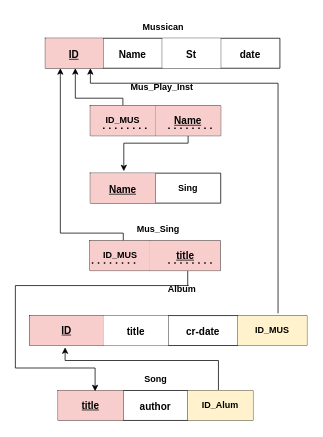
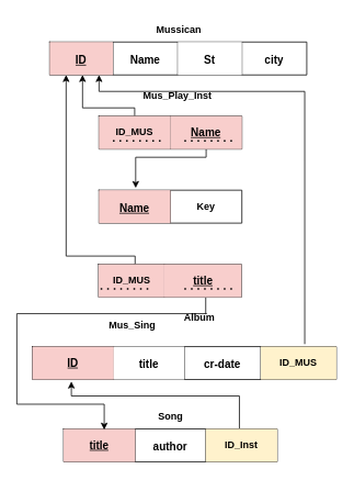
  <mxCell id="0" />
  <mxCell id="1" parent="0" />
  <mxCell id="2" value="" style="shape=table;html=1;whiteSpace=wrap;startSize=0;container=1;collapsible=0;childLayout=tableLayout;rounded=0;fontStyle=1" vertex="1" parent="1"><mxGeometry x="39" y="420" width="370" height="40" as="geometry" /></mxCell>
  <mxCell id="3" value="" style="shape=tableRow;horizontal=0;startSize=0;swimlaneHead=0;swimlaneBody=0;top=0;left=0;bottom=0;right=0;collapsible=0;dropTarget=0;fillColor=none;points=[[0,0.5],[1,0.5]];portConstraint=eastwest;rounded=0;fontStyle=1" vertex="1" parent="2"><mxGeometry width="370" height="40" as="geometry" /></mxCell>
  <mxCell id="4" value="&lt;u&gt;&lt;span style=&quot;font-size: 10pt;&quot;&gt;ID&lt;/span&gt;&lt;/u&gt;" style="shape=partialRectangle;html=1;whiteSpace=wrap;connectable=0;fillColor=#f8cecc;top=0;left=0;bottom=0;right=0;overflow=hidden;strokeColor=#000000;rounded=0;fontStyle=1" vertex="1" parent="3"><mxGeometry width="99" height="40" as="geometry"><mxRectangle width="99" height="40" as="alternateBounds" /></mxGeometry></mxCell>
  <mxCell id="5" value="&lt;p style=&quot;direction: ltr; unicode-bidi: embed;&quot; align=&quot;center&quot; class=&quot;MsoNormal&quot;&gt;&lt;span style=&quot;font-size:10.0pt&quot;&gt;title&lt;/span&gt;&lt;/p&gt;" style="shape=partialRectangle;html=1;whiteSpace=wrap;connectable=0;top=0;left=0;bottom=0;right=0;overflow=hidden;rounded=0;fontStyle=1" vertex="1" parent="3"><mxGeometry x="99" width="86" height="40" as="geometry"><mxRectangle width="86" height="40" as="alternateBounds" /></mxGeometry></mxCell>
  <mxCell id="6" value="&lt;p style=&quot;direction: ltr; unicode-bidi: embed;&quot; align=&quot;center&quot; class=&quot;MsoNormal&quot;&gt;&lt;span style=&quot;font-size:10.0pt&quot;&gt;cr-date&lt;/span&gt;&lt;/p&gt;" style="shape=partialRectangle;html=1;whiteSpace=wrap;connectable=0;fillColor=none;top=0;left=0;bottom=0;right=0;overflow=hidden;rounded=0;fontStyle=1" vertex="1" parent="3"><mxGeometry x="185" width="93" height="40" as="geometry"><mxRectangle width="93" height="40" as="alternateBounds" /></mxGeometry></mxCell>
  <mxCell id="7" value="ID_MUS" style="shape=partialRectangle;html=1;whiteSpace=wrap;connectable=0;fillColor=#fff2cc;top=0;left=0;bottom=0;right=0;overflow=hidden;rounded=0;strokeColor=#d6b656;fontStyle=1" vertex="1" parent="3"><mxGeometry x="278" width="92" height="40" as="geometry"><mxRectangle width="92" height="40" as="alternateBounds" /></mxGeometry></mxCell>
  <mxCell id="8" value="" style="shape=table;html=1;whiteSpace=wrap;startSize=0;container=1;collapsible=0;childLayout=tableLayout;rounded=0;fontStyle=1" vertex="1" parent="1"><mxGeometry x="60" y="50" width="313" height="40" as="geometry" /></mxCell>
  <mxCell id="9" value="" style="shape=tableRow;horizontal=0;startSize=0;swimlaneHead=0;swimlaneBody=0;top=0;left=0;bottom=0;right=0;collapsible=0;dropTarget=0;fillColor=none;points=[[0,0.5],[1,0.5]];portConstraint=eastwest;dashed=1;rounded=0;fontStyle=1" vertex="1" parent="8"><mxGeometry width="313" height="40" as="geometry" /></mxCell>
  <mxCell id="10" value="&lt;p style=&quot;direction: ltr; unicode-bidi: embed;&quot; align=&quot;center&quot; class=&quot;MsoNormal&quot;&gt;&lt;u&gt;&lt;span style=&quot;font-size:10.0pt&quot;&gt;ID&lt;/span&gt;&lt;/u&gt;&lt;/p&gt;" style="shape=partialRectangle;html=1;whiteSpace=wrap;connectable=0;fillColor=#f8cecc;top=0;left=0;bottom=0;right=0;overflow=hidden;strokeColor=#b85450;rounded=0;fontStyle=1" vertex="1" parent="9"><mxGeometry width="77" height="40" as="geometry"><mxRectangle width="77" height="40" as="alternateBounds" /></mxGeometry></mxCell>
  <mxCell id="11" value="&lt;p style=&quot;direction: ltr; unicode-bidi: embed;&quot; align=&quot;center&quot; class=&quot;MsoNormal&quot;&gt;&lt;span style=&quot;font-size:10.0pt&quot;&gt;Name&lt;/span&gt;&lt;/p&gt;" style="shape=partialRectangle;html=1;whiteSpace=wrap;connectable=0;fillColor=none;top=0;left=0;bottom=0;right=0;overflow=hidden;rounded=0;fontStyle=1" vertex="1" parent="9"><mxGeometry x="77" width="79" height="40" as="geometry"><mxRectangle width="79" height="40" as="alternateBounds" /></mxGeometry></mxCell>
  <mxCell id="12" value="&lt;p style=&quot;direction: ltr; unicode-bidi: embed;&quot; align=&quot;center&quot; class=&quot;MsoNormal&quot;&gt;&lt;span style=&quot;font-size:10.0pt&quot;&gt;St&lt;/span&gt;&lt;/p&gt;" style="shape=partialRectangle;html=1;whiteSpace=wrap;connectable=0;top=0;left=0;bottom=0;right=0;overflow=hidden;rounded=0;fontStyle=1" vertex="1" parent="9"><mxGeometry x="156" width="78" height="40" as="geometry"><mxRectangle width="78" height="40" as="alternateBounds" /></mxGeometry></mxCell>
- <mxCell id="13" value="&lt;p style=&quot;direction: ltr; unicode-bidi: embed;&quot; align=&quot;center&quot; class=&quot;MsoNormal&quot;&gt;&lt;span style=&quot;font-size:10.0pt&quot;&gt;date&lt;/span&gt;&lt;/p&gt;" style="shape=partialRectangle;html=1;whiteSpace=wrap;connectable=0;fillColor=none;top=0;left=0;bottom=0;right=0;overflow=hidden;rounded=0;fontStyle=1" vertex="1" parent="9"><mxGeometry x="234" width="79" height="40" as="geometry"><mxRectangle width="79" height="40" as="alternateBounds" /></mxGeometry></mxCell>
+ <mxCell id="13" value="&lt;p style=&quot;direction: ltr; unicode-bidi: embed;&quot; align=&quot;center&quot; class=&quot;MsoNormal&quot;&gt;&lt;span style=&quot;font-size:10.0pt&quot;&gt;city&lt;/span&gt;&lt;/p&gt;" style="shape=partialRectangle;html=1;whiteSpace=wrap;connectable=0;fillColor=none;top=0;left=0;bottom=0;right=0;overflow=hidden;rounded=0;fontStyle=1" vertex="1" parent="9"><mxGeometry x="234" width="79" height="40" as="geometry"><mxRectangle width="79" height="40" as="alternateBounds" /></mxGeometry></mxCell>
  <mxCell id="14" style="edgeStyle=orthogonalEdgeStyle;rounded=0;orthogonalLoop=1;jettySize=auto;html=1;exitX=0.25;exitY=0;exitDx=0;exitDy=0;fontStyle=1" edge="1" parent="1" source="16"><mxGeometry relative="1" as="geometry"><mxPoint x="100" y="90" as="targetPoint" /><Array as="points"><mxPoint x="164" y="130" /><mxPoint x="100" y="130" /><mxPoint x="100" y="92" /></Array></mxGeometry></mxCell>
  <mxCell id="15" style="edgeStyle=orthogonalEdgeStyle;rounded=0;orthogonalLoop=1;jettySize=auto;html=1;exitX=0.75;exitY=1;exitDx=0;exitDy=0;entryX=0.257;entryY=-0.065;entryDx=0;entryDy=0;entryPerimeter=0;fontStyle=1" edge="1" parent="1" source="16" target="27"><mxGeometry relative="1" as="geometry"><Array as="points"><mxPoint x="251" y="190" /><mxPoint x="165" y="190" /></Array></mxGeometry></mxCell>
  <mxCell id="16" value="" style="shape=table;html=1;whiteSpace=wrap;startSize=0;container=1;collapsible=0;childLayout=tableLayout;rounded=0;fontStyle=1" vertex="1" parent="1"><mxGeometry x="120" y="140" width="174" height="40" as="geometry" /></mxCell>
  <mxCell id="17" value="" style="shape=tableRow;horizontal=0;startSize=0;swimlaneHead=0;swimlaneBody=0;top=0;left=0;bottom=0;right=0;collapsible=0;dropTarget=0;fillColor=none;points=[[0,0.5],[1,0.5]];portConstraint=eastwest;rounded=0;fontStyle=1" vertex="1" parent="16"><mxGeometry width="174" height="40" as="geometry" /></mxCell>
  <mxCell id="18" value="ID_MUS" style="shape=partialRectangle;html=1;whiteSpace=wrap;connectable=0;fillColor=#f8cecc;top=0;left=0;bottom=0;right=0;overflow=hidden;strokeColor=#b85450;rounded=0;fontStyle=1" vertex="1" parent="17"><mxGeometry width="87" height="40" as="geometry"><mxRectangle width="87" height="40" as="alternateBounds" /></mxGeometry></mxCell>
  <mxCell id="19" value="&lt;u&gt;&lt;span style=&quot;font-size: 10pt;&quot;&gt;Name&lt;/span&gt;&lt;/u&gt;" style="shape=partialRectangle;html=1;whiteSpace=wrap;connectable=0;fillColor=#f8cecc;top=0;left=0;bottom=0;right=0;overflow=hidden;rounded=0;strokeColor=#b85450;fontStyle=1" vertex="1" parent="17"><mxGeometry x="87" width="87" height="40" as="geometry"><mxRectangle width="87" height="40" as="alternateBounds" /></mxGeometry></mxCell>
  <mxCell id="20" style="edgeStyle=orthogonalEdgeStyle;rounded=0;orthogonalLoop=1;jettySize=auto;html=1;exitX=0.823;exitY=-0.015;exitDx=0;exitDy=0;entryX=0.128;entryY=1.06;entryDx=0;entryDy=0;entryPerimeter=0;exitPerimeter=0;fontStyle=1" edge="1" parent="1" source="22" target="2"><mxGeometry relative="1" as="geometry"><Array as="points"><mxPoint x="291" y="480" /><mxPoint x="86" y="480" /></Array></mxGeometry></mxCell>
  <mxCell id="21" value="" style="shape=table;html=1;whiteSpace=wrap;startSize=0;container=1;collapsible=0;childLayout=tableLayout;rounded=0;fontStyle=1" vertex="1" parent="1"><mxGeometry x="77" y="520" width="260" height="40" as="geometry" /></mxCell>
  <mxCell id="22" value="" style="shape=tableRow;horizontal=0;startSize=0;swimlaneHead=0;swimlaneBody=0;top=0;left=0;bottom=0;right=0;collapsible=0;dropTarget=0;fillColor=none;points=[[0,0.5],[1,0.5]];portConstraint=eastwest;rounded=0;fontStyle=1" vertex="1" parent="21"><mxGeometry width="260" height="40" as="geometry" /></mxCell>
  <mxCell id="23" value="&lt;span style=&quot;font-size: 13.333px;&quot;&gt;&lt;u&gt;title&lt;/u&gt;&lt;/span&gt;" style="shape=partialRectangle;html=1;whiteSpace=wrap;connectable=0;fillColor=#f8cecc;top=0;left=0;bottom=0;right=0;overflow=hidden;strokeColor=#b85450;rounded=0;fontStyle=1" vertex="1" parent="22"><mxGeometry width="87" height="40" as="geometry"><mxRectangle width="87" height="40" as="alternateBounds" /></mxGeometry></mxCell>
  <mxCell id="24" value="&lt;p style=&quot;direction: ltr; unicode-bidi: embed;&quot; align=&quot;center&quot; class=&quot;MsoNormal&quot;&gt;&lt;span style=&quot;font-size:10.0pt&quot;&gt;author&lt;/span&gt;&lt;/p&gt;" style="shape=partialRectangle;html=1;whiteSpace=wrap;connectable=0;fillColor=none;top=0;left=0;bottom=0;right=0;overflow=hidden;rounded=0;fontStyle=1" vertex="1" parent="22"><mxGeometry x="87" width="86" height="40" as="geometry"><mxRectangle width="86" height="40" as="alternateBounds" /></mxGeometry></mxCell>
- <mxCell id="25" value="ID_Alum" style="shape=partialRectangle;html=1;whiteSpace=wrap;connectable=0;fillColor=#fff2cc;top=0;left=0;bottom=0;right=0;overflow=hidden;rounded=0;strokeColor=#d6b656;fontStyle=1" vertex="1" parent="22"><mxGeometry x="173" width="87" height="40" as="geometry"><mxRectangle width="87" height="40" as="alternateBounds" /></mxGeometry></mxCell>
+ <mxCell id="25" value="ID_Inst" style="shape=partialRectangle;html=1;whiteSpace=wrap;connectable=0;fillColor=#fff2cc;top=0;left=0;bottom=0;right=0;overflow=hidden;rounded=0;strokeColor=#d6b656;fontStyle=1" vertex="1" parent="22"><mxGeometry x="173" width="87" height="40" as="geometry"><mxRectangle width="87" height="40" as="alternateBounds" /></mxGeometry></mxCell>
  <mxCell id="26" value="" style="shape=table;html=1;whiteSpace=wrap;startSize=0;container=1;collapsible=0;childLayout=tableLayout;rounded=0;fontStyle=1" vertex="1" parent="1"><mxGeometry x="120" y="230" width="174" height="40" as="geometry" /></mxCell>
  <mxCell id="27" value="" style="shape=tableRow;horizontal=0;startSize=0;swimlaneHead=0;swimlaneBody=0;top=0;left=0;bottom=0;right=0;collapsible=0;dropTarget=0;fillColor=none;points=[[0,0.5],[1,0.5]];portConstraint=eastwest;rounded=0;fontStyle=1" vertex="1" parent="26"><mxGeometry width="174" height="40" as="geometry" /></mxCell>
  <mxCell id="28" value="&lt;p style=&quot;direction: ltr; unicode-bidi: embed;&quot; align=&quot;center&quot; class=&quot;MsoNormal&quot;&gt;&lt;u&gt;&lt;span style=&quot;font-size:10.0pt&quot;&gt;Name&lt;/span&gt;&lt;/u&gt;&lt;/p&gt;" style="shape=partialRectangle;html=1;whiteSpace=wrap;connectable=0;fillColor=#f8cecc;top=0;left=0;bottom=0;right=0;overflow=hidden;strokeColor=#b85450;rounded=0;fontStyle=1" vertex="1" parent="27"><mxGeometry width="87" height="40" as="geometry"><mxRectangle width="87" height="40" as="alternateBounds" /></mxGeometry></mxCell>
- <mxCell id="29" value="Sing" style="shape=partialRectangle;html=1;whiteSpace=wrap;connectable=0;fillColor=none;top=0;left=0;bottom=0;right=0;overflow=hidden;rounded=0;fontStyle=1" vertex="1" parent="27"><mxGeometry x="87" width="87" height="40" as="geometry"><mxRectangle width="87" height="40" as="alternateBounds" /></mxGeometry></mxCell>
+ <mxCell id="29" value="Key" style="shape=partialRectangle;html=1;whiteSpace=wrap;connectable=0;fillColor=none;top=0;left=0;bottom=0;right=0;overflow=hidden;rounded=0;fontStyle=1" vertex="1" parent="27"><mxGeometry x="87" width="87" height="40" as="geometry"><mxRectangle width="87" height="40" as="alternateBounds" /></mxGeometry></mxCell>
  <mxCell id="30" value="&lt;b&gt;Mussican&lt;/b&gt;" style="text;html=1;align=center;verticalAlign=middle;resizable=0;points=[];autosize=1;strokeColor=none;fillColor=none;" vertex="1" parent="1"><mxGeometry x="176.5" y="20" width="80" height="30" as="geometry" /></mxCell>
  <mxCell id="31" value="&lt;span&gt;Album&lt;/span&gt;" style="text;html=1;align=center;verticalAlign=middle;resizable=0;points=[];autosize=1;strokeColor=none;fillColor=none;fontStyle=1" vertex="1" parent="1"><mxGeometry x="211.5" y="370" width="60" height="30" as="geometry" /></mxCell>
  <mxCell id="32" value="&lt;span&gt;Song&lt;/span&gt;" style="text;html=1;align=center;verticalAlign=middle;resizable=0;points=[];autosize=1;strokeColor=none;fillColor=none;fontStyle=1" vertex="1" parent="1"><mxGeometry x="181.5" y="490" width="50" height="30" as="geometry" /></mxCell>
  <mxCell id="33" style="edgeStyle=orthogonalEdgeStyle;rounded=0;orthogonalLoop=1;jettySize=auto;html=1;exitX=0.25;exitY=0;exitDx=0;exitDy=0;fontStyle=1" edge="1" parent="1" source="35"><mxGeometry relative="1" as="geometry"><mxPoint x="80" y="90" as="targetPoint" /><Array as="points"><mxPoint x="164" y="320" /><mxPoint x="164" y="310" /><mxPoint x="80" y="310" /><mxPoint x="80" y="91" /></Array></mxGeometry></mxCell>
  <mxCell id="34" style="edgeStyle=orthogonalEdgeStyle;rounded=0;orthogonalLoop=1;jettySize=auto;html=1;exitX=0.75;exitY=1;exitDx=0;exitDy=0;entryX=0.19;entryY=0.025;entryDx=0;entryDy=0;entryPerimeter=0;fontStyle=1" edge="1" parent="1" source="35" target="22"><mxGeometry relative="1" as="geometry"><Array as="points"><mxPoint x="251" y="380" /><mxPoint x="20" y="380" /><mxPoint x="20" y="490" /><mxPoint x="136" y="490" /></Array></mxGeometry></mxCell>
  <mxCell id="35" value="" style="shape=table;html=1;whiteSpace=wrap;startSize=0;container=1;collapsible=0;childLayout=tableLayout;rounded=0;fontStyle=1" vertex="1" parent="1"><mxGeometry x="119.5" y="320" width="174" height="40" as="geometry" /></mxCell>
  <mxCell id="36" value="" style="shape=tableRow;horizontal=0;startSize=0;swimlaneHead=0;swimlaneBody=0;top=0;left=0;bottom=0;right=0;collapsible=0;dropTarget=0;fillColor=none;points=[[0,0.5],[1,0.5]];portConstraint=eastwest;rounded=0;fontStyle=1" vertex="1" parent="35"><mxGeometry width="174" height="40" as="geometry" /></mxCell>
  <mxCell id="37" value="ID_MUS" style="shape=partialRectangle;html=1;whiteSpace=wrap;connectable=0;fillColor=#f8cecc;top=0;left=0;bottom=0;right=0;overflow=hidden;strokeColor=#b85450;rounded=0;fontStyle=1" vertex="1" parent="36"><mxGeometry width="80" height="40" as="geometry"><mxRectangle width="80" height="40" as="alternateBounds" /></mxGeometry></mxCell>
  <mxCell id="38" value="&lt;u style=&quot;font-size: 13.333px;&quot;&gt;title&lt;/u&gt;" style="shape=partialRectangle;html=1;whiteSpace=wrap;connectable=0;fillColor=#f8cecc;top=0;left=0;bottom=0;right=0;overflow=hidden;rounded=0;strokeColor=#b85450;fontStyle=1" vertex="1" parent="36"><mxGeometry x="80" width="94" height="40" as="geometry"><mxRectangle width="94" height="40" as="alternateBounds" /></mxGeometry></mxCell>
  <mxCell id="39" value="&lt;span&gt;Mus_Play_Inst&amp;nbsp;&lt;/span&gt;" style="text;html=1;align=center;verticalAlign=middle;resizable=0;points=[];autosize=1;strokeColor=none;fillColor=none;fontStyle=1" vertex="1" parent="1"><mxGeometry x="161.5" y="100" width="110" height="30" as="geometry" /></mxCell>
  <mxCell id="40" value="" style="endArrow=none;dashed=1;html=1;dashPattern=1 3;strokeWidth=2;rounded=0;fontStyle=1" edge="1" parent="1"><mxGeometry width="50" height="50" relative="1" as="geometry"><mxPoint x="224" y="170" as="sourcePoint" /><mxPoint x="284" y="170" as="targetPoint" /></mxGeometry></mxCell>
  <mxCell id="41" value="" style="endArrow=none;dashed=1;html=1;dashPattern=1 3;strokeWidth=2;rounded=0;fontStyle=1" edge="1" parent="1"><mxGeometry width="50" height="50" relative="1" as="geometry"><mxPoint x="137" y="170" as="sourcePoint" /><mxPoint x="197" y="170" as="targetPoint" /></mxGeometry></mxCell>
- <mxCell id="42" value="&lt;span&gt;Mus_Sing&amp;nbsp;&lt;/span&gt;" style="text;html=1;align=center;verticalAlign=middle;resizable=0;points=[];autosize=1;strokeColor=none;fillColor=none;fontStyle=1" vertex="1" parent="1"><mxGeometry x="171.5" y="290" width="80" height="30" as="geometry" /></mxCell>
+ <mxCell id="42" value="&lt;span&gt;Mus_Sing&amp;nbsp;&lt;/span&gt;" style="text;html=1;align=center;verticalAlign=middle;resizable=0;points=[];autosize=1;strokeColor=none;fillColor=none;fontStyle=1" vertex="1" parent="1"><mxGeometry x="121.5" y="380" width="80" height="30" as="geometry" /></mxCell>
  <mxCell id="43" value="" style="endArrow=none;dashed=1;html=1;dashPattern=1 3;strokeWidth=2;rounded=0;fontStyle=1" edge="1" parent="1"><mxGeometry width="50" height="50" relative="1" as="geometry"><mxPoint x="122" y="350" as="sourcePoint" /><mxPoint x="182" y="350" as="targetPoint" /></mxGeometry></mxCell>
  <mxCell id="44" value="" style="endArrow=none;dashed=1;html=1;dashPattern=1 3;strokeWidth=2;rounded=0;fontStyle=1" edge="1" parent="1"><mxGeometry width="50" height="50" relative="1" as="geometry"><mxPoint x="224" y="350" as="sourcePoint" /><mxPoint x="284" y="350" as="targetPoint" /></mxGeometry></mxCell>
  <mxCell id="45" style="edgeStyle=orthogonalEdgeStyle;rounded=0;orthogonalLoop=1;jettySize=auto;html=1;exitX=0.896;exitY=-0.075;exitDx=0;exitDy=0;entryX=0.192;entryY=1;entryDx=0;entryDy=0;entryPerimeter=0;exitPerimeter=0;fontStyle=1" edge="1" parent="1" source="3" target="9"><mxGeometry relative="1" as="geometry"><Array as="points"><mxPoint x="371" y="110" /><mxPoint x="120" y="110" /></Array></mxGeometry></mxCell>
